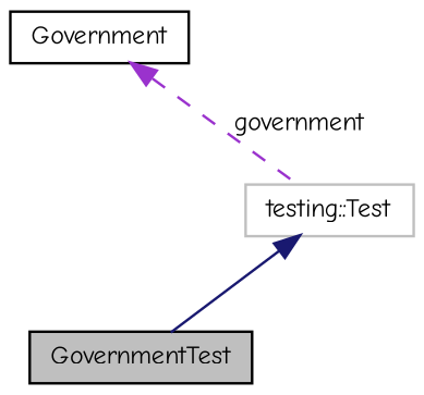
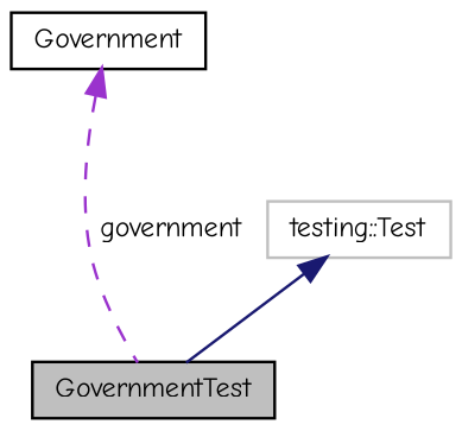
  digraph {
    fontname="Comic Neue"
    node [color=black fillcolor=white fontname="Comic Neue" fontsize=10 shape=record style=filled]
    edge [dir=back fontname="Comic Neue" fontsize=10 labelfontname=Helvetica labelfontsize=10]
    n1 [fillcolor=grey75 fontcolor=black height=0.2 label=GovernmentTest width=0.4]
    n2 [color=grey75 height=0.2 label="testing::Test" width=0.4]
    n3 [height=0.2 label=Government width=0.4]
    n2 -> n1 [color=midnightblue style=solid]
-   n3 -> n2 [color=darkorchid3 label=" government" style=dashed]
+   n3 -> n1 [color=darkorchid3 label=" government" style=dashed]
  }
